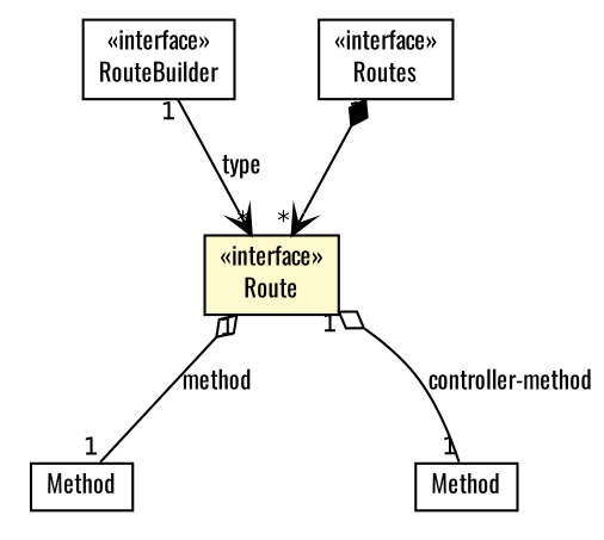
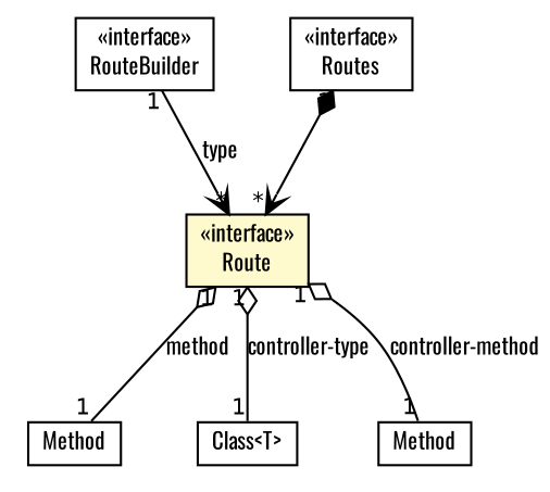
  digraph {
    fontname=Oswald
    nodesep=0.25
    ranksep=0.5
    node [fontcolor=black fontname=Oswald fontsize=10.0 shape=plaintext]
    edge [arrowhead=none arrowtail=ediamond color=black dir=both fontcolor=black fontname=Oswald fontsize=10.0 headlabel=1 headport=p labelfontname=Helvetica labelfontsize=10 taillabel=1 tailport=p]
    n1 [label=<<table title="io.werval.api.routes.Route" border="0" cellborder="1" cellspacing="0" cellpadding="2" port="p" bgcolor="lemonChiffon" href="./Route.html"> 		<tr><td><table border="0" cellspacing="0" cellpadding="1"> <tr><td align="center" balign="center"> &#171;interface&#187; </td></tr> <tr><td align="center" balign="center"> Route </td></tr> 		</table></td></tr> 		</table>>]
    n2 [label=<<table title="io.werval.api.http.Method" border="0" cellborder="1" cellspacing="0" cellpadding="2" port="p" href="../http/Method.html"> 		<tr><td><table border="0" cellspacing="0" cellpadding="1"> <tr><td align="center" balign="center"> Method </td></tr> 		</table></td></tr> 		</table>>]
+   n3 [label=<<table title="java.lang.Class" border="0" cellborder="1" cellspacing="0" cellpadding="2" port="p" href="http://docs.oracle.com/javase/8/docs/api/java/lang/Class.html"> 		<tr><td><table border="0" cellspacing="0" cellpadding="1"> <tr><td align="center" balign="center"> Class&lt;T&gt; </td></tr> 		</table></td></tr> 		</table>>]
    n4 [label=<<table title="java.lang.reflect.Method" border="0" cellborder="1" cellspacing="0" cellpadding="2" port="p" href="http://docs.oracle.com/javase/8/docs/api/java/lang/reflect/Method.html"> 		<tr><td><table border="0" cellspacing="0" cellpadding="1"> <tr><td align="center" balign="center"> Method </td></tr> 		</table></td></tr> 		</table>>]
    n5 [label=<<table title="io.werval.api.routes.RouteBuilder" border="0" cellborder="1" cellspacing="0" cellpadding="2" port="p" href="./RouteBuilder.html"> 		<tr><td><table border="0" cellspacing="0" cellpadding="1"> <tr><td align="center" balign="center"> &#171;interface&#187; </td></tr> <tr><td align="center" balign="center"> RouteBuilder </td></tr> 		</table></td></tr> 		</table>>]
    n6 [label=<<table title="io.werval.api.routes.Routes" border="0" cellborder="1" cellspacing="0" cellpadding="2" port="p" href="./Routes.html"> 		<tr><td><table border="0" cellspacing="0" cellpadding="1"> <tr><td align="center" balign="center"> &#171;interface&#187; </td></tr> <tr><td align="center" balign="center"> Routes </td></tr> 		</table></td></tr> 		</table>>]
    n1 -> n2 [label=method]
+   n1 -> n3 [label="controller-type"]
    n1 -> n4 [label="controller-method"]
    n5 -> n1 [arrowhead=open headlabel="*" label=type arrowtail="" dir=""]
    n6 -> n1 [arrowhead=open arrowtail=diamond headlabel="*"]
  }
